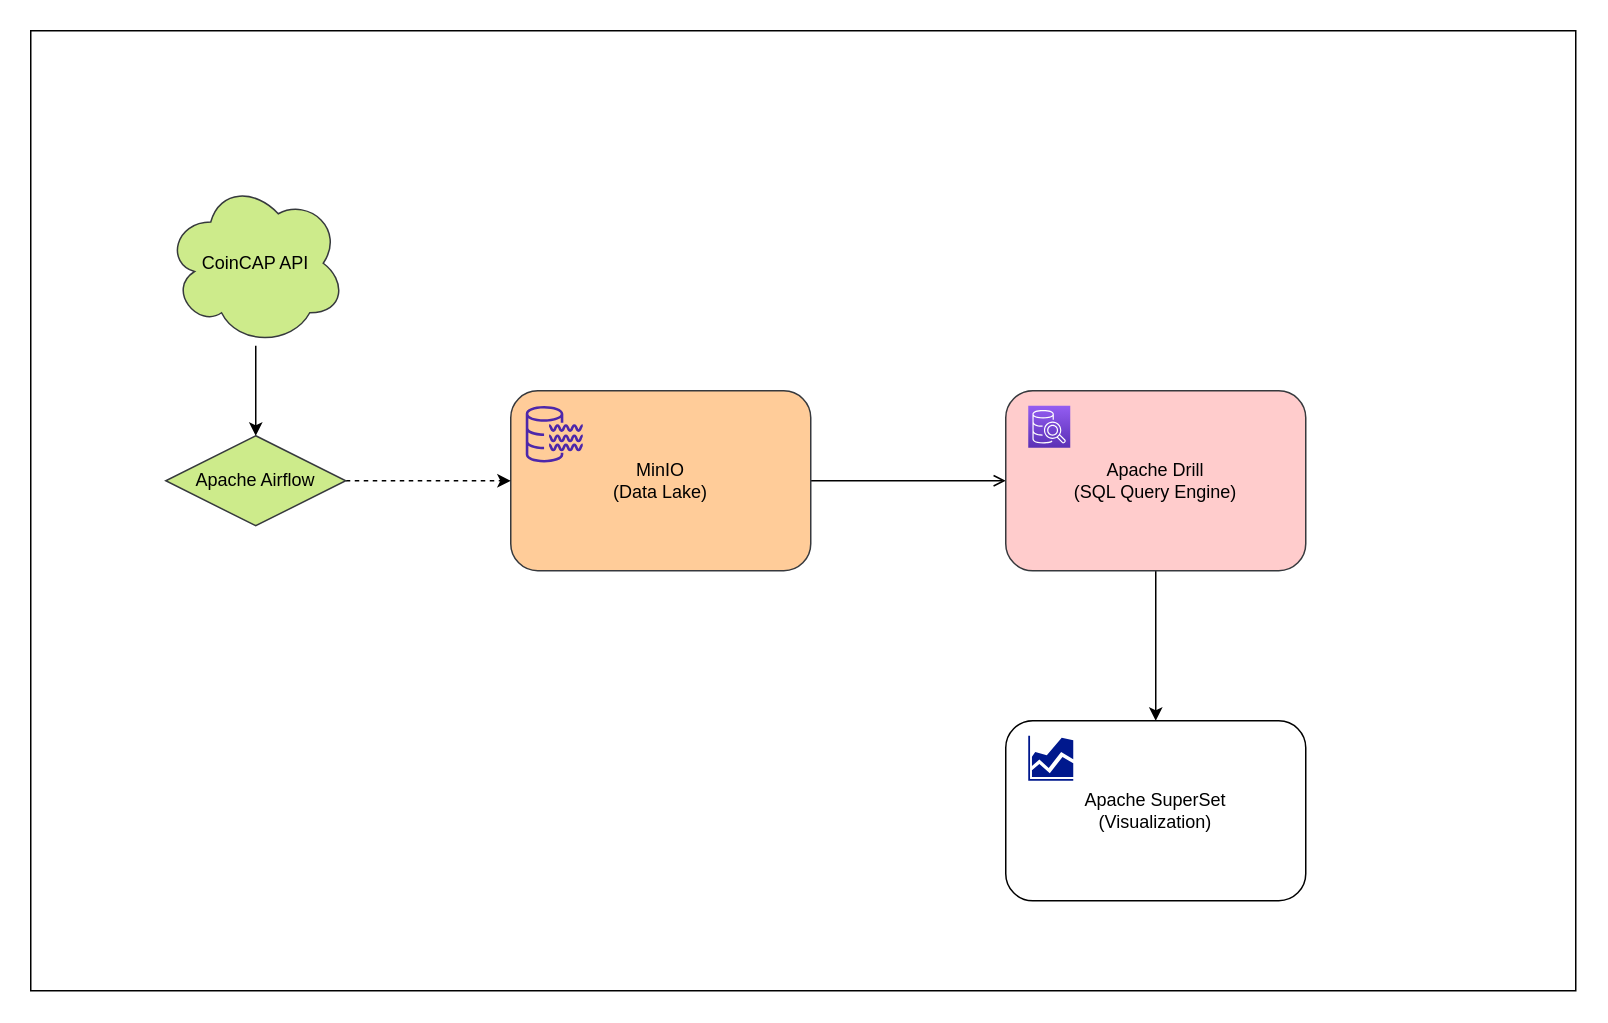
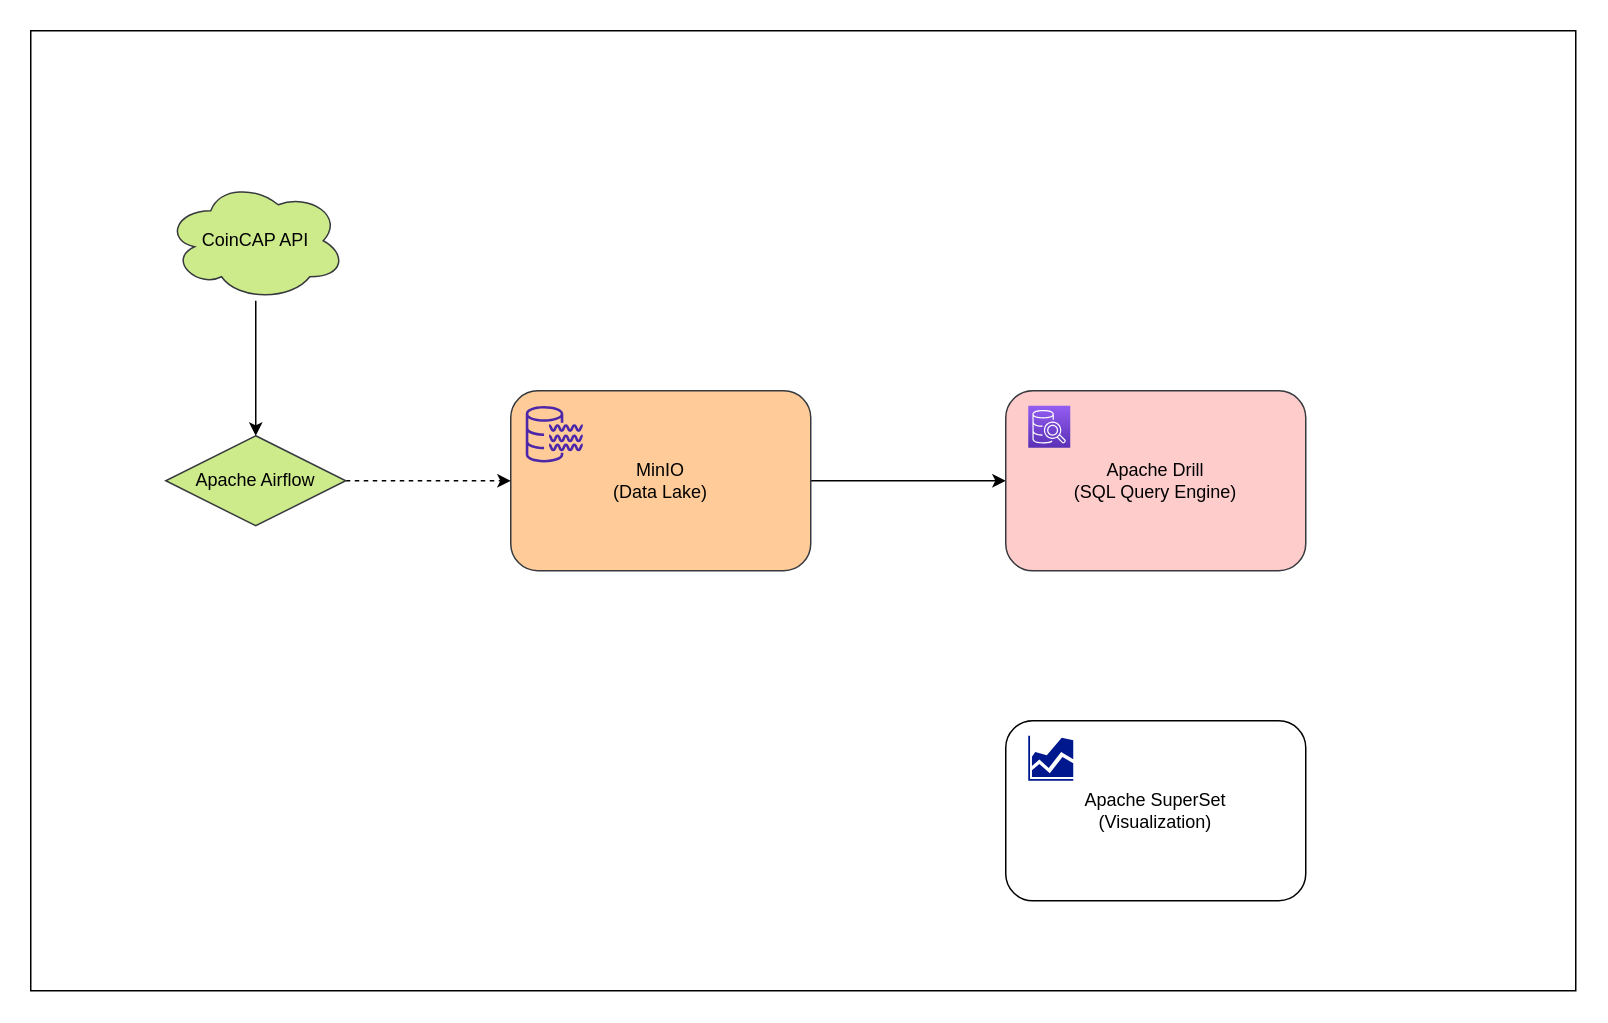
  <mxCell id="0" />
  <mxCell id="1" parent="0" />
  <mxCell id="2" value="" style="rounded=0;whiteSpace=wrap;html=1;" parent="1" vertex="1"><mxGeometry x="20" y="20" width="1030" height="640" as="geometry" /></mxCell>
  <mxCell id="3" value="Apache SuperSet&lt;br&gt;(Visualization)" style="rounded=1;whiteSpace=wrap;html=1;" parent="1" vertex="1"><mxGeometry x="670" y="480" width="200" height="120" as="geometry" /></mxCell>
- <mxCell id="4" style="edgeStyle=none;html=1;endArrow=open;" parent="1" source="5" target="13" edge="1"><mxGeometry relative="1" as="geometry" /></mxCell>
+ <mxCell id="4" style="edgeStyle=none;html=1;" parent="1" source="5" target="13" edge="1"><mxGeometry relative="1" as="geometry" /></mxCell>
  <mxCell id="5" value="&lt;font color=&quot;#000000&quot;&gt;MinIO&lt;br&gt;(Data Lake)&lt;/font&gt;" style="rounded=1;whiteSpace=wrap;html=1;fillColor=#ffcc99;strokeColor=#36393d;" parent="1" vertex="1"><mxGeometry x="340" y="260" width="200" height="120" as="geometry" /></mxCell>
  <mxCell id="6" value="" style="sketch=0;outlineConnect=0;fontColor=#232F3E;gradientColor=none;fillColor=#4D27AA;strokeColor=none;dashed=0;verticalLabelPosition=bottom;verticalAlign=top;align=center;html=1;fontSize=12;fontStyle=0;aspect=fixed;pointerEvents=1;shape=mxgraph.aws4.data_lake_resource_icon;" parent="1" vertex="1"><mxGeometry x="350" y="270" width="38" height="38" as="geometry" /></mxCell>
  <mxCell id="7" value="" style="sketch=0;aspect=fixed;pointerEvents=1;shadow=0;dashed=0;html=1;strokeColor=none;labelPosition=center;verticalLabelPosition=bottom;verticalAlign=top;align=center;fillColor=#00188D;shape=mxgraph.mscae.general.graph" parent="1" vertex="1"><mxGeometry x="685" y="490" width="30" height="30" as="geometry" /></mxCell>
  <mxCell id="8" style="edgeStyle=none;html=1;exitX=1;exitY=0.5;exitDx=0;exitDy=0;dashed=1;" parent="1" source="9" target="5" edge="1"><mxGeometry relative="1" as="geometry" /></mxCell>
  <mxCell id="9" value="&lt;font color=&quot;#000000&quot;&gt;Apache Airflow&lt;/font&gt;" style="rhombus;whiteSpace=wrap;html=1;fillColor=#cdeb8b;strokeColor=#36393d;" parent="1" vertex="1"><mxGeometry x="110" y="290" width="120" height="60" as="geometry" /></mxCell>
  <mxCell id="10" value="" style="edgeStyle=none;html=1;" parent="1" source="11" target="9" edge="1"><mxGeometry relative="1" as="geometry" /></mxCell>
- <mxCell id="11" value="CoinCAP API" style="ellipse;shape=cloud;whiteSpace=wrap;html=1;fillColor=#cdeb8b;strokeColor=#36393d;" parent="1" vertex="1"><mxGeometry x="110" y="120" width="120" height="110" as="geometry" /></mxCell>
- <mxCell id="12" style="edgeStyle=none;html=1;entryX=0.5;entryY=0;entryDx=0;entryDy=0;" parent="1" source="13" target="3" edge="1"><mxGeometry relative="1" as="geometry" /></mxCell>
+ <mxCell id="11" value="CoinCAP API" style="ellipse;shape=cloud;whiteSpace=wrap;html=1;fillColor=#cdeb8b;strokeColor=#36393d;" parent="1" vertex="1"><mxGeometry x="110" y="120" width="120" height="80" as="geometry" /></mxCell>
  <mxCell id="13" value="&lt;font color=&quot;#000000&quot;&gt;Apache Drill&lt;br&gt;(SQL Query Engine)&lt;/font&gt;" style="rounded=1;whiteSpace=wrap;html=1;fillColor=#ffcccc;strokeColor=#36393d;" parent="1" vertex="1"><mxGeometry x="670" y="260" width="200" height="120" as="geometry" /></mxCell>
  <mxCell id="14" value="" style="sketch=0;points=[[0,0,0],[0.25,0,0],[0.5,0,0],[0.75,0,0],[1,0,0],[0,1,0],[0.25,1,0],[0.5,1,0],[0.75,1,0],[1,1,0],[0,0.25,0],[0,0.5,0],[0,0.75,0],[1,0.25,0],[1,0.5,0],[1,0.75,0]];outlineConnect=0;fontColor=#232F3E;gradientColor=#945DF2;gradientDirection=north;fillColor=#5A30B5;strokeColor=#ffffff;dashed=0;verticalLabelPosition=bottom;verticalAlign=top;align=center;html=1;fontSize=12;fontStyle=0;aspect=fixed;shape=mxgraph.aws4.resourceIcon;resIcon=mxgraph.aws4.sql_workbench;" parent="1" vertex="1"><mxGeometry x="685" y="270" width="28" height="28" as="geometry" /></mxCell>
